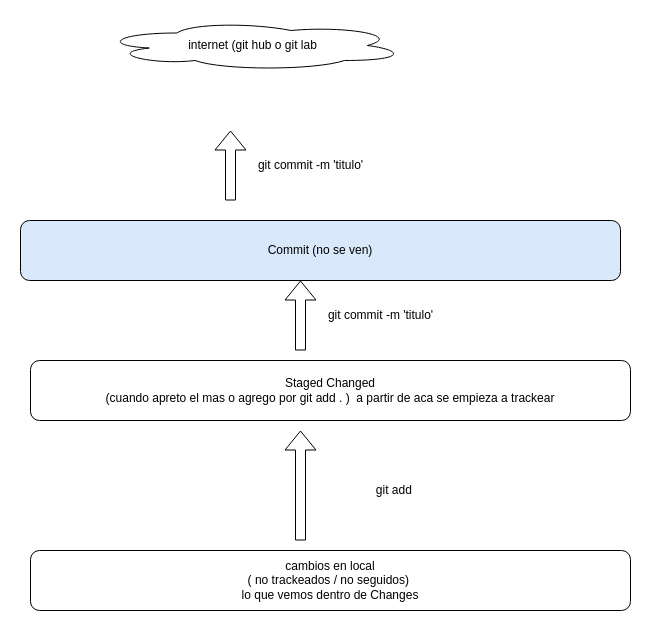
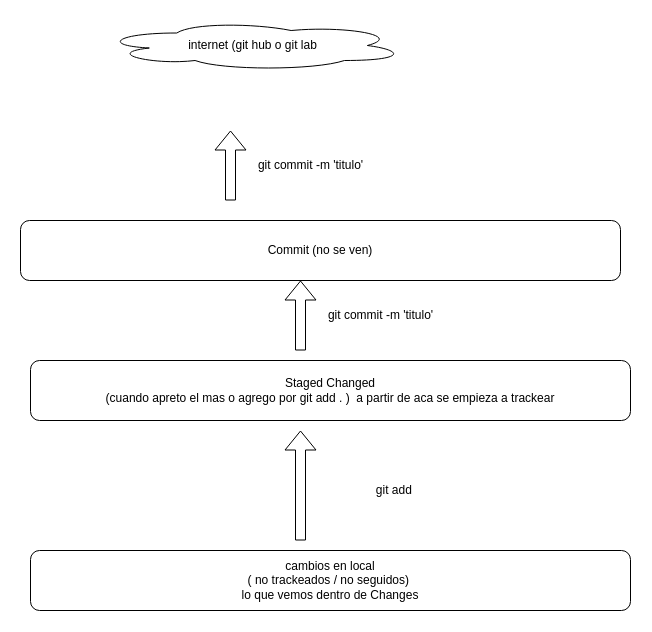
  <mxCell id="0" />
  <mxCell id="1" parent="0" />
  <mxCell id="2" value="internet (git hub o git lab" style="ellipse;shape=cloud;whiteSpace=wrap;html=1;" vertex="1" parent="1"><mxGeometry x="100" y="20" width="305" height="50" as="geometry" /></mxCell>
  <mxCell id="3" value="cambios en local &lt;br&gt;( no trackeados / no seguidos)&amp;nbsp;&lt;br&gt;lo que vemos dentro de Changes" style="rounded=1;whiteSpace=wrap;html=1;" vertex="1" parent="1"><mxGeometry x="30" y="550" width="600" height="60" as="geometry" /></mxCell>
  <mxCell id="4" value="Staged Changed &lt;br&gt;(cuando apreto el mas o agrego por git add . )&amp;nbsp; a partir de aca se empieza a trackear" style="rounded=1;whiteSpace=wrap;html=1;" vertex="1" parent="1"><mxGeometry x="30" y="360" width="600" height="60" as="geometry" /></mxCell>
  <mxCell id="5" value="" style="shape=flexArrow;endArrow=classic;html=1;" edge="1" parent="1"><mxGeometry width="50" height="50" relative="1" as="geometry"><mxPoint x="300" y="540" as="sourcePoint" /><mxPoint x="300" y="430" as="targetPoint" /></mxGeometry></mxCell>
  <mxCell id="6" value="git add&amp;nbsp;" style="text;html=1;align=center;verticalAlign=middle;resizable=0;points=[];autosize=1;strokeColor=none;fillColor=none;" vertex="1" parent="1"><mxGeometry x="365" y="475" width="60" height="30" as="geometry" /></mxCell>
- <mxCell id="7" value="Commit (no se ven)" style="rounded=1;whiteSpace=wrap;html=1;fillColor=#dae8fc;" vertex="1" parent="1"><mxGeometry x="20" y="220" width="600" height="60" as="geometry" /></mxCell>
+ <mxCell id="7" value="Commit (no se ven)" style="rounded=1;whiteSpace=wrap;html=1;" vertex="1" parent="1"><mxGeometry x="20" y="220" width="600" height="60" as="geometry" /></mxCell>
  <mxCell id="8" value="" style="shape=flexArrow;endArrow=classic;html=1;" edge="1" parent="1"><mxGeometry width="50" height="50" relative="1" as="geometry"><mxPoint x="300" y="350" as="sourcePoint" /><mxPoint x="300" y="280" as="targetPoint" /></mxGeometry></mxCell>
  <mxCell id="9" value="git commit -m 'titulo'" style="text;html=1;align=center;verticalAlign=middle;resizable=0;points=[];autosize=1;strokeColor=none;fillColor=none;" vertex="1" parent="1"><mxGeometry x="315" y="300" width="130" height="30" as="geometry" /></mxCell>
  <mxCell id="10" value="" style="shape=flexArrow;endArrow=classic;html=1;" edge="1" parent="1"><mxGeometry width="50" height="50" relative="1" as="geometry"><mxPoint x="230" y="200" as="sourcePoint" /><mxPoint x="230" y="130" as="targetPoint" /></mxGeometry></mxCell>
  <mxCell id="11" value="git commit -m 'titulo'" style="text;html=1;align=center;verticalAlign=middle;resizable=0;points=[];autosize=1;strokeColor=none;fillColor=none;" vertex="1" parent="1"><mxGeometry x="245" y="150" width="130" height="30" as="geometry" /></mxCell>
